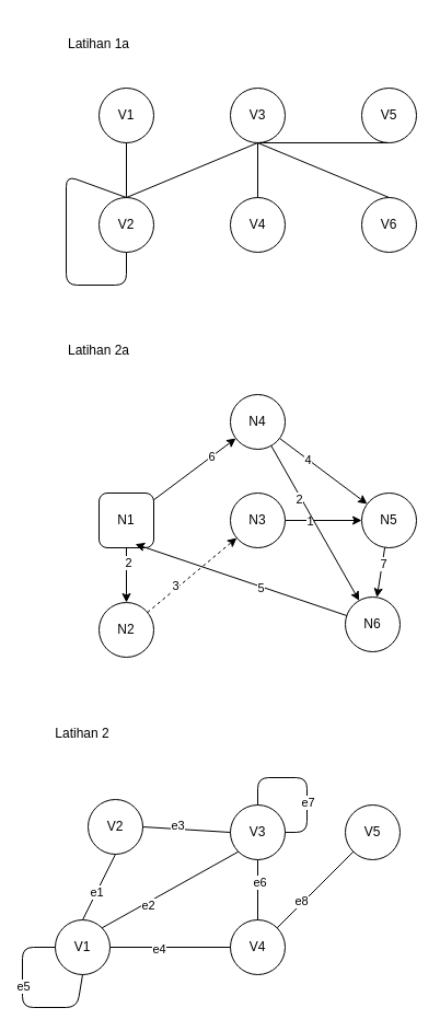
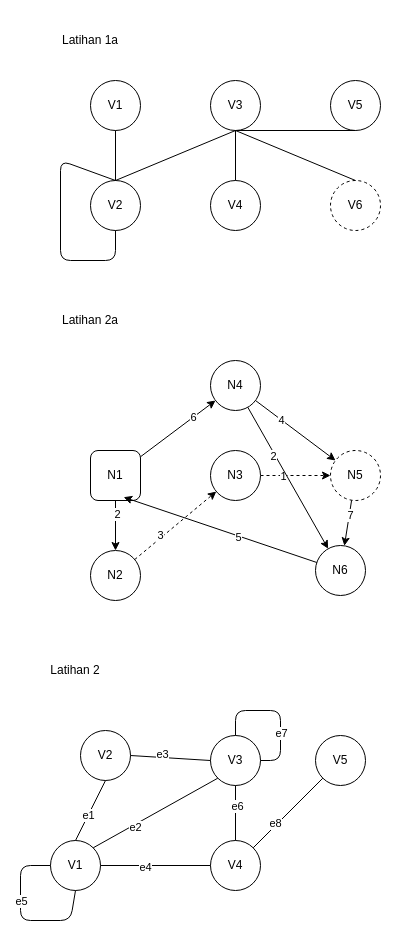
  <mxCell id="0" />
  <mxCell id="1" parent="0" />
  <mxCell id="2" value="V1" style="ellipse;whiteSpace=wrap;html=1;aspect=fixed;" vertex="1" parent="1"><mxGeometry x="90" y="80" width="50" height="50" as="geometry" /></mxCell>
  <mxCell id="3" value="V2" style="ellipse;whiteSpace=wrap;html=1;aspect=fixed;" vertex="1" parent="1"><mxGeometry x="90" y="180" width="50" height="50" as="geometry" /></mxCell>
  <mxCell id="4" value="V3" style="ellipse;whiteSpace=wrap;html=1;aspect=fixed;" vertex="1" parent="1"><mxGeometry x="210" y="80" width="50" height="50" as="geometry" /></mxCell>
  <mxCell id="5" value="V4" style="ellipse;whiteSpace=wrap;html=1;aspect=fixed;" vertex="1" parent="1"><mxGeometry x="210" y="180" width="50" height="50" as="geometry" /></mxCell>
  <mxCell id="6" value="V5" style="ellipse;whiteSpace=wrap;html=1;aspect=fixed;" vertex="1" parent="1"><mxGeometry x="330" y="80" width="50" height="50" as="geometry" /></mxCell>
- <mxCell id="7" value="V6" style="ellipse;whiteSpace=wrap;html=1;aspect=fixed;" vertex="1" parent="1"><mxGeometry x="330" y="180" width="50" height="50" as="geometry" /></mxCell>
+ <mxCell id="7" value="V6" style="ellipse;whiteSpace=wrap;html=1;aspect=fixed;dashed=1;" vertex="1" parent="1"><mxGeometry x="330" y="180" width="50" height="50" as="geometry" /></mxCell>
  <mxCell id="8" value="" style="endArrow=none;html=1;entryX=0.5;entryY=1;entryDx=0;entryDy=0;exitX=0.5;exitY=0;exitDx=0;exitDy=0;" edge="1" parent="1" source="3" target="2"><mxGeometry width="50" height="50" relative="1" as="geometry"><mxPoint x="70" y="180" as="sourcePoint" /><mxPoint x="110" y="140" as="targetPoint" /></mxGeometry></mxCell>
  <mxCell id="9" value="" style="endArrow=none;html=1;entryX=0.5;entryY=1;entryDx=0;entryDy=0;exitX=0.5;exitY=0;exitDx=0;exitDy=0;" edge="1" parent="1" source="3" target="4"><mxGeometry width="50" height="50" relative="1" as="geometry"><mxPoint x="125" y="190" as="sourcePoint" /><mxPoint x="125" y="140" as="targetPoint" /></mxGeometry></mxCell>
  <mxCell id="10" value="" style="endArrow=none;html=1;entryX=0.5;entryY=1;entryDx=0;entryDy=0;exitX=0.5;exitY=0;exitDx=0;exitDy=0;" edge="1" parent="1" source="3" target="3"><mxGeometry width="50" height="50" relative="1" as="geometry"><mxPoint x="70" y="280" as="sourcePoint" /><mxPoint x="120" y="230" as="targetPoint" /><Array as="points"><mxPoint x="60" y="160" /><mxPoint x="60" y="260" /><mxPoint x="115" y="260" /></Array></mxGeometry></mxCell>
  <mxCell id="11" value="" style="endArrow=none;html=1;exitX=0.5;exitY=0;exitDx=0;exitDy=0;entryX=0.5;entryY=1;entryDx=0;entryDy=0;" edge="1" parent="1" source="5" target="4"><mxGeometry width="50" height="50" relative="1" as="geometry"><mxPoint x="-10" y="220" as="sourcePoint" /><mxPoint x="40" y="170" as="targetPoint" /></mxGeometry></mxCell>
  <mxCell id="12" value="" style="endArrow=none;html=1;exitX=0.5;exitY=1;exitDx=0;exitDy=0;entryX=0.5;entryY=1;entryDx=0;entryDy=0;" edge="1" parent="1" source="6" target="4"><mxGeometry width="50" height="50" relative="1" as="geometry"><mxPoint x="245" y="190" as="sourcePoint" /><mxPoint x="245" y="140" as="targetPoint" /></mxGeometry></mxCell>
  <mxCell id="13" value="" style="endArrow=none;html=1;exitX=0.5;exitY=0;exitDx=0;exitDy=0;entryX=0.5;entryY=1;entryDx=0;entryDy=0;" edge="1" parent="1" source="7" target="4"><mxGeometry width="50" height="50" relative="1" as="geometry"><mxPoint x="365" y="140" as="sourcePoint" /><mxPoint x="245" y="140" as="targetPoint" /></mxGeometry></mxCell>
  <mxCell id="14" value="Latihan 1a" style="text;strokeColor=none;align=center;fillColor=none;html=1;verticalAlign=middle;whiteSpace=wrap;rounded=0;" vertex="1" parent="1"><mxGeometry x="50" y="20" width="80" height="40" as="geometry" /></mxCell>
  <mxCell id="15" style="edgeStyle=none;html=1;" edge="1" parent="1" source="19" target="22"><mxGeometry relative="1" as="geometry" /></mxCell>
  <mxCell id="16" value="2" style="edgeLabel;html=1;align=center;verticalAlign=middle;resizable=0;points=[];" vertex="1" connectable="0" parent="15"><mxGeometry x="-0.469" y="1" relative="1" as="geometry"><mxPoint as="offset" /></mxGeometry></mxCell>
  <mxCell id="17" style="edgeStyle=none;html=1;" edge="1" parent="1" source="19" target="30"><mxGeometry relative="1" as="geometry" /></mxCell>
  <mxCell id="18" value="6" style="edgeLabel;html=1;align=center;verticalAlign=middle;resizable=0;points=[];" vertex="1" connectable="0" parent="17"><mxGeometry x="0.411" relative="1" as="geometry"><mxPoint as="offset" /></mxGeometry></mxCell>
  <mxCell id="19" value="N1" style="whiteSpace=wrap;html=1;aspect=fixed;rounded=1;" vertex="1" parent="1"><mxGeometry x="90" y="450" width="50" height="50" as="geometry" /></mxCell>
  <mxCell id="20" style="edgeStyle=none;html=1;dashed=1;" edge="1" parent="1" source="22" target="25"><mxGeometry relative="1" as="geometry" /></mxCell>
  <mxCell id="21" value="3" style="edgeLabel;html=1;align=center;verticalAlign=middle;resizable=0;points=[];" vertex="1" connectable="0" parent="20"><mxGeometry x="-0.35" y="3" relative="1" as="geometry"><mxPoint as="offset" /></mxGeometry></mxCell>
  <mxCell id="22" value="N2" style="ellipse;whiteSpace=wrap;html=1;aspect=fixed;" vertex="1" parent="1"><mxGeometry x="90" y="550" width="50" height="50" as="geometry" /></mxCell>
- <mxCell id="23" style="edgeStyle=none;html=1;" edge="1" parent="1" source="25" target="33"><mxGeometry relative="1" as="geometry" /></mxCell>
+ <mxCell id="23" style="edgeStyle=none;html=1;dashed=1;" edge="1" parent="1" source="25" target="33"><mxGeometry relative="1" as="geometry" /></mxCell>
  <mxCell id="24" value="1" style="edgeLabel;html=1;align=center;verticalAlign=middle;resizable=0;points=[];" vertex="1" connectable="0" parent="23"><mxGeometry x="-0.384" relative="1" as="geometry"><mxPoint as="offset" /></mxGeometry></mxCell>
  <mxCell id="25" value="N3" style="ellipse;whiteSpace=wrap;html=1;aspect=fixed;" vertex="1" parent="1"><mxGeometry x="210" y="450" width="50" height="50" as="geometry" /></mxCell>
  <mxCell id="26" style="edgeStyle=none;html=1;" edge="1" parent="1" source="30" target="33"><mxGeometry relative="1" as="geometry" /></mxCell>
  <mxCell id="27" value="4" style="edgeLabel;html=1;align=center;verticalAlign=middle;resizable=0;points=[];" vertex="1" connectable="0" parent="26"><mxGeometry x="-0.368" relative="1" as="geometry"><mxPoint as="offset" /></mxGeometry></mxCell>
  <mxCell id="28" style="edgeStyle=none;html=1;" edge="1" parent="1" source="30" target="36"><mxGeometry relative="1" as="geometry" /></mxCell>
  <mxCell id="29" value="2" style="edgeLabel;html=1;align=center;verticalAlign=middle;resizable=0;points=[];" vertex="1" connectable="0" parent="28"><mxGeometry x="-0.322" y="-2" relative="1" as="geometry"><mxPoint as="offset" /></mxGeometry></mxCell>
  <mxCell id="30" value="N4" style="ellipse;whiteSpace=wrap;html=1;aspect=fixed;" vertex="1" parent="1"><mxGeometry x="210" y="360" width="50" height="50" as="geometry" /></mxCell>
  <mxCell id="31" style="edgeStyle=none;html=1;" edge="1" parent="1" source="33" target="36"><mxGeometry relative="1" as="geometry" /></mxCell>
  <mxCell id="32" value="7" style="edgeLabel;html=1;align=center;verticalAlign=middle;resizable=0;points=[];" vertex="1" connectable="0" parent="31"><mxGeometry x="-0.354" y="1" relative="1" as="geometry"><mxPoint as="offset" /></mxGeometry></mxCell>
- <mxCell id="33" value="N5" style="ellipse;whiteSpace=wrap;html=1;aspect=fixed;" vertex="1" parent="1"><mxGeometry x="330" y="450" width="50" height="50" as="geometry" /></mxCell>
+ <mxCell id="33" value="N5" style="ellipse;whiteSpace=wrap;html=1;aspect=fixed;dashed=1;" vertex="1" parent="1"><mxGeometry x="330" y="450" width="50" height="50" as="geometry" /></mxCell>
  <mxCell id="34" style="edgeStyle=none;html=1;entryX=0.663;entryY=0.934;entryDx=0;entryDy=0;entryPerimeter=0;" edge="1" parent="1" source="36" target="19"><mxGeometry relative="1" as="geometry" /></mxCell>
  <mxCell id="35" value="5" style="edgeLabel;html=1;align=center;verticalAlign=middle;resizable=0;points=[];" vertex="1" connectable="0" parent="34"><mxGeometry x="-0.184" y="1" relative="1" as="geometry"><mxPoint as="offset" /></mxGeometry></mxCell>
  <mxCell id="36" value="N6" style="ellipse;whiteSpace=wrap;html=1;aspect=fixed;" vertex="1" parent="1"><mxGeometry x="315" y="545" width="50" height="50" as="geometry" /></mxCell>
  <mxCell id="37" value="Latihan 2a" style="text;strokeColor=none;align=center;fillColor=none;html=1;verticalAlign=middle;whiteSpace=wrap;rounded=0;" vertex="1" parent="1"><mxGeometry x="50" y="300" width="80" height="40" as="geometry" /></mxCell>
  <mxCell id="38" value="V1" style="ellipse;whiteSpace=wrap;html=1;aspect=fixed;" vertex="1" parent="1"><mxGeometry x="50" y="840" width="50" height="50" as="geometry" /></mxCell>
  <mxCell id="39" value="V2" style="ellipse;whiteSpace=wrap;html=1;aspect=fixed;" vertex="1" parent="1"><mxGeometry x="80" y="730" width="50" height="50" as="geometry" /></mxCell>
  <mxCell id="40" value="V3" style="ellipse;whiteSpace=wrap;html=1;aspect=fixed;" vertex="1" parent="1"><mxGeometry x="210" y="735" width="50" height="50" as="geometry" /></mxCell>
  <mxCell id="41" value="V4" style="ellipse;whiteSpace=wrap;html=1;aspect=fixed;" vertex="1" parent="1"><mxGeometry x="210" y="840" width="50" height="50" as="geometry" /></mxCell>
  <mxCell id="42" value="V5" style="ellipse;whiteSpace=wrap;html=1;aspect=fixed;" vertex="1" parent="1"><mxGeometry x="315" y="735" width="50" height="50" as="geometry" /></mxCell>
  <mxCell id="43" value="Latihan 2" style="text;strokeColor=none;align=center;fillColor=none;html=1;verticalAlign=middle;whiteSpace=wrap;rounded=0;" vertex="1" parent="1"><mxGeometry x="35" y="650" width="80" height="40" as="geometry" /></mxCell>
  <mxCell id="44" value="" style="endArrow=none;html=1;entryX=0.5;entryY=1;entryDx=0;entryDy=0;exitX=0.5;exitY=0;exitDx=0;exitDy=0;rounded=1;" edge="1" parent="1" source="38" target="39"><mxGeometry width="50" height="50" relative="1" as="geometry"><mxPoint x="130.002" y="884.642" as="sourcePoint" /><mxPoint x="130.002" y="819.998" as="targetPoint" /></mxGeometry></mxCell>
  <mxCell id="45" value="e1" style="edgeLabel;html=1;align=center;verticalAlign=middle;resizable=0;points=[];" vertex="1" connectable="0" parent="44"><mxGeometry x="-0.173" relative="1" as="geometry"><mxPoint as="offset" /></mxGeometry></mxCell>
  <mxCell id="46" value="" style="endArrow=none;html=1;entryX=0;entryY=1;entryDx=0;entryDy=0;exitX=1;exitY=0;exitDx=0;exitDy=0;rounded=1;" edge="1" parent="1" source="38" target="40"><mxGeometry width="50" height="50" relative="1" as="geometry"><mxPoint x="160.002" y="834.642" as="sourcePoint" /><mxPoint x="160.002" y="769.998" as="targetPoint" /></mxGeometry></mxCell>
  <mxCell id="47" value="e2" style="edgeLabel;html=1;align=center;verticalAlign=middle;resizable=0;points=[];" vertex="1" connectable="0" parent="46"><mxGeometry x="-0.345" y="-2" relative="1" as="geometry"><mxPoint as="offset" /></mxGeometry></mxCell>
  <mxCell id="48" value="" style="endArrow=none;html=1;entryX=1;entryY=0.5;entryDx=0;entryDy=0;exitX=0;exitY=0.5;exitDx=0;exitDy=0;rounded=1;" edge="1" parent="1" source="40" target="39"><mxGeometry width="50" height="50" relative="1" as="geometry"><mxPoint x="20.002" y="834.642" as="sourcePoint" /><mxPoint x="20.002" y="769.998" as="targetPoint" /></mxGeometry></mxCell>
  <mxCell id="49" value="e3" style="edgeLabel;html=1;align=center;verticalAlign=middle;resizable=0;points=[];" vertex="1" connectable="0" parent="48"><mxGeometry x="0.233" y="-2" relative="1" as="geometry"><mxPoint y="-1" as="offset" /></mxGeometry></mxCell>
  <mxCell id="50" value="" style="endArrow=none;html=1;entryX=0;entryY=0.5;entryDx=0;entryDy=0;exitX=1;exitY=0.5;exitDx=0;exitDy=0;rounded=1;" edge="1" parent="1" source="38" target="41"><mxGeometry width="50" height="50" relative="1" as="geometry"><mxPoint x="20.002" y="834.642" as="sourcePoint" /><mxPoint x="20.002" y="769.998" as="targetPoint" /></mxGeometry></mxCell>
  <mxCell id="51" value="e4" style="edgeLabel;html=1;align=center;verticalAlign=middle;resizable=0;points=[];" vertex="1" connectable="0" parent="50"><mxGeometry x="-0.205" y="-1" relative="1" as="geometry"><mxPoint as="offset" /></mxGeometry></mxCell>
  <mxCell id="52" value="" style="endArrow=none;html=1;entryX=0;entryY=0.5;entryDx=0;entryDy=0;exitX=0.5;exitY=1;exitDx=0;exitDy=0;rounded=1;" edge="1" parent="1" source="38" target="38"><mxGeometry width="50" height="50" relative="1" as="geometry"><mxPoint x="20.002" y="897.322" as="sourcePoint" /><mxPoint x="20.002" y="832.678" as="targetPoint" /><Array as="points"><mxPoint x="70" y="920" /><mxPoint x="20" y="920" /><mxPoint x="20" y="865" /></Array></mxGeometry></mxCell>
  <mxCell id="53" value="e5" style="edgeLabel;html=1;align=center;verticalAlign=middle;resizable=0;points=[];" vertex="1" connectable="0" parent="52"><mxGeometry x="0.212" relative="1" as="geometry"><mxPoint as="offset" /></mxGeometry></mxCell>
  <mxCell id="54" value="" style="endArrow=none;html=1;entryX=0.5;entryY=1;entryDx=0;entryDy=0;exitX=0.5;exitY=0;exitDx=0;exitDy=0;rounded=1;" edge="1" parent="1" source="41" target="40"><mxGeometry width="50" height="50" relative="1" as="geometry"><mxPoint x="20.002" y="834.642" as="sourcePoint" /><mxPoint x="20.002" y="769.998" as="targetPoint" /></mxGeometry></mxCell>
  <mxCell id="55" value="e6" style="edgeLabel;html=1;align=center;verticalAlign=middle;resizable=0;points=[];" vertex="1" connectable="0" parent="54"><mxGeometry x="0.262" y="-1" relative="1" as="geometry"><mxPoint as="offset" /></mxGeometry></mxCell>
  <mxCell id="56" value="" style="endArrow=none;html=1;entryX=0.5;entryY=0;entryDx=0;entryDy=0;rounded=1;exitX=1;exitY=0.5;exitDx=0;exitDy=0;" edge="1" parent="1" source="40" target="40"><mxGeometry width="50" height="50" relative="1" as="geometry"><mxPoint x="280" y="730" as="sourcePoint" /><mxPoint x="20.002" y="769.998" as="targetPoint" /><Array as="points"><mxPoint x="280" y="760" /><mxPoint x="280" y="710" /><mxPoint x="235" y="710" /></Array></mxGeometry></mxCell>
  <mxCell id="57" value="e7" style="edgeLabel;html=1;align=center;verticalAlign=middle;resizable=0;points=[];" vertex="1" connectable="0" parent="56"><mxGeometry x="-0.319" relative="1" as="geometry"><mxPoint as="offset" /></mxGeometry></mxCell>
  <mxCell id="58" value="" style="endArrow=none;html=1;entryX=0;entryY=1;entryDx=0;entryDy=0;exitX=1;exitY=0;exitDx=0;exitDy=0;rounded=1;" edge="1" parent="1" source="41" target="42"><mxGeometry width="50" height="50" relative="1" as="geometry"><mxPoint x="20.002" y="834.642" as="sourcePoint" /><mxPoint x="20.002" y="769.998" as="targetPoint" /></mxGeometry></mxCell>
  <mxCell id="59" value="e8" style="edgeLabel;html=1;align=center;verticalAlign=middle;resizable=0;points=[];" vertex="1" connectable="0" parent="58"><mxGeometry x="-0.338" y="2" relative="1" as="geometry"><mxPoint as="offset" /></mxGeometry></mxCell>
